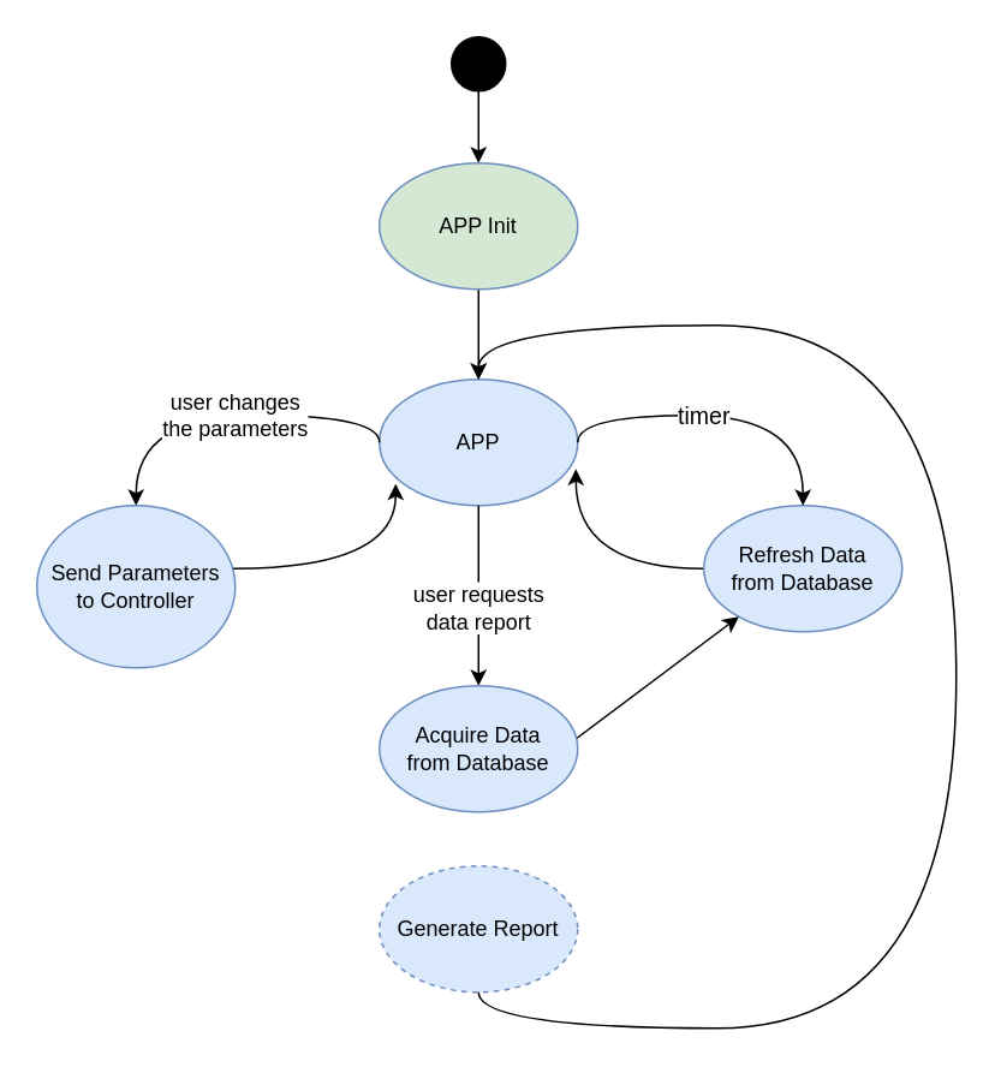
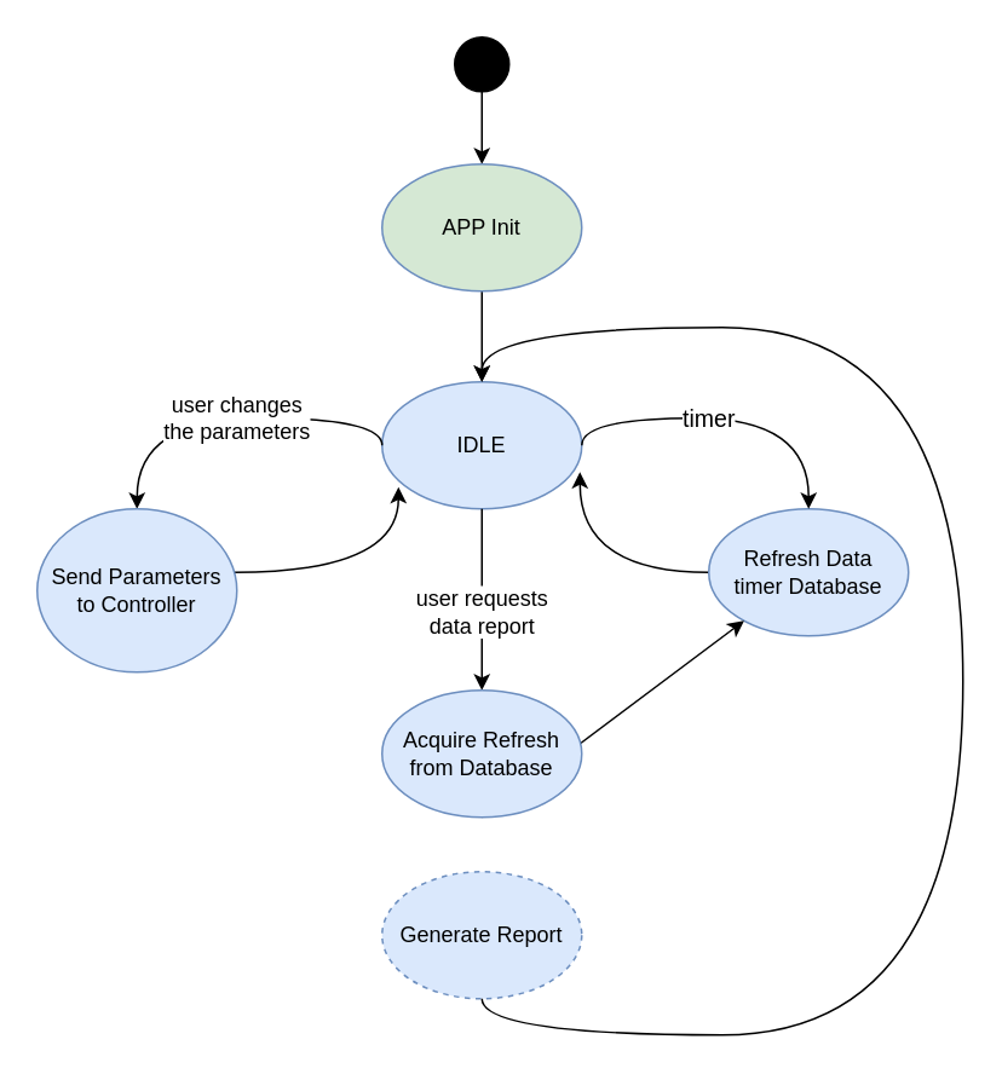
  <mxCell id="0" />
  <mxCell id="1" parent="0" />
  <mxCell id="2" style="edgeStyle=orthogonalEdgeStyle;curved=1;rounded=0;orthogonalLoop=1;jettySize=auto;html=1;entryX=0.5;entryY=0;entryDx=0;entryDy=0;fontSize=12;" edge="1" parent="1" source="3" target="12"><mxGeometry relative="1" as="geometry" /></mxCell>
  <mxCell id="3" value="" style="ellipse;whiteSpace=wrap;html=1;fillColor=#000000;" vertex="1" parent="1"><mxGeometry x="250" y="20" width="30" height="30" as="geometry" /></mxCell>
- <mxCell id="4" value="APP" style="ellipse;whiteSpace=wrap;html=1;fillColor=#dae8fc;strokeColor=#6c8ebf;" vertex="1" parent="1"><mxGeometry x="210" y="210" width="110" height="70" as="geometry" /></mxCell>
+ <mxCell id="4" value="IDLE" style="ellipse;whiteSpace=wrap;html=1;fillColor=#dae8fc;strokeColor=#6c8ebf;" vertex="1" parent="1"><mxGeometry x="210" y="210" width="110" height="70" as="geometry" /></mxCell>
  <mxCell id="5" value="user changes&lt;br style=&quot;font-size: 12px;&quot;&gt;the parameters" style="edgeStyle=orthogonalEdgeStyle;curved=1;rounded=0;orthogonalLoop=1;jettySize=auto;html=1;entryX=0.5;entryY=0;entryDx=0;entryDy=0;exitX=0;exitY=0.5;exitDx=0;exitDy=0;fontSize=12;" edge="1" parent="1" source="4" target="7"><mxGeometry x="-0.055" relative="1" as="geometry"><Array as="points"><mxPoint x="210" y="230" /><mxPoint x="75" y="230" /></Array><mxPoint as="offset" /><mxPoint x="180" y="240" as="sourcePoint" /><mxPoint x="100" y="330" as="targetPoint" /></mxGeometry></mxCell>
  <mxCell id="6" style="edgeStyle=orthogonalEdgeStyle;curved=1;rounded=0;orthogonalLoop=1;jettySize=auto;html=1;entryX=0.082;entryY=0.828;entryDx=0;entryDy=0;entryPerimeter=0;" edge="1" parent="1" source="7" target="4"><mxGeometry relative="1" as="geometry"><mxPoint x="210" y="260" as="targetPoint" /><Array as="points"><mxPoint x="219" y="315" /></Array></mxGeometry></mxCell>
  <mxCell id="7" value="Send Parameters&lt;br&gt;to Controller" style="ellipse;whiteSpace=wrap;html=1;fillColor=#dae8fc;strokeColor=#6c8ebf;" vertex="1" parent="1"><mxGeometry x="20" y="280" width="110" height="90" as="geometry" /></mxCell>
  <mxCell id="8" style="edgeStyle=orthogonalEdgeStyle;curved=1;rounded=0;orthogonalLoop=1;jettySize=auto;html=1;exitX=0;exitY=0.5;exitDx=0;exitDy=0;fontSize=12;entryX=0.991;entryY=0.71;entryDx=0;entryDy=0;entryPerimeter=0;" edge="1" parent="1" source="9" target="4"><mxGeometry relative="1" as="geometry"><mxPoint x="320" y="260" as="targetPoint" /><Array as="points"><mxPoint x="319" y="315" /></Array></mxGeometry></mxCell>
- <mxCell id="9" value="Refresh Data&lt;br&gt;from Database" style="ellipse;whiteSpace=wrap;html=1;fillColor=#dae8fc;strokeColor=#6c8ebf;" vertex="1" parent="1"><mxGeometry x="390" y="280" width="110" height="70" as="geometry" /></mxCell>
+ <mxCell id="9" value="Refresh Data&lt;br&gt;timer Database" style="ellipse;whiteSpace=wrap;html=1;fillColor=#dae8fc;strokeColor=#6c8ebf;" vertex="1" parent="1"><mxGeometry x="390" y="280" width="110" height="70" as="geometry" /></mxCell>
  <mxCell id="10" value="timer" style="edgeStyle=orthogonalEdgeStyle;curved=1;rounded=0;orthogonalLoop=1;jettySize=auto;html=1;entryX=0.5;entryY=0;entryDx=0;entryDy=0;exitX=1;exitY=0.5;exitDx=0;exitDy=0;fontSize=13;" edge="1" parent="1" source="4" target="9"><mxGeometry x="-0.106" relative="1" as="geometry"><Array as="points"><mxPoint x="320" y="230" /><mxPoint x="445" y="230" /></Array><mxPoint as="offset" /><mxPoint x="365" y="365" as="sourcePoint" /><mxPoint x="230" y="400" as="targetPoint" /></mxGeometry></mxCell>
  <mxCell id="11" style="edgeStyle=orthogonalEdgeStyle;curved=1;rounded=0;orthogonalLoop=1;jettySize=auto;html=1;entryX=0.5;entryY=0;entryDx=0;entryDy=0;fontSize=12;" edge="1" parent="1" source="12" target="4"><mxGeometry relative="1" as="geometry" /></mxCell>
  <mxCell id="12" value="APP Init" style="ellipse;whiteSpace=wrap;html=1;fillColor=#d5e8d4;strokeColor=#6c8ebf;" vertex="1" parent="1"><mxGeometry x="210" y="90" width="110" height="70" as="geometry" /></mxCell>
  <mxCell id="13" value="user requests&lt;br style=&quot;font-size: 12px&quot;&gt;data report" style="rounded=0;orthogonalLoop=1;jettySize=auto;html=1;exitX=0.5;exitY=1;exitDx=0;exitDy=0;fontSize=12;entryX=0.5;entryY=0;entryDx=0;entryDy=0;" edge="1" parent="1" source="4" target="15"><mxGeometry x="0.111" relative="1" as="geometry"><mxPoint y="1" as="offset" /><mxPoint x="311" y="414.97" as="sourcePoint" /><mxPoint x="265" y="370" as="targetPoint" /></mxGeometry></mxCell>
  <mxCell id="14" style="edgeStyle=none;rounded=0;orthogonalLoop=1;jettySize=auto;html=1;exitX=0.5;exitY=1;exitDx=0;exitDy=0;fontSize=12;" edge="1" parent="1" source="15" target="9"><mxGeometry relative="1" as="geometry" /></mxCell>
- <mxCell id="15" value="Acquire Data&lt;br&gt;from Database" style="ellipse;whiteSpace=wrap;html=1;fillColor=#dae8fc;strokeColor=#6c8ebf;" vertex="1" parent="1"><mxGeometry x="210" y="380" width="110" height="70" as="geometry" /></mxCell>
+ <mxCell id="15" value="Acquire Refresh&lt;br&gt;from Database" style="ellipse;whiteSpace=wrap;html=1;fillColor=#dae8fc;strokeColor=#6c8ebf;" vertex="1" parent="1"><mxGeometry x="210" y="380" width="110" height="70" as="geometry" /></mxCell>
  <mxCell id="16" value="Generate Report" style="ellipse;whiteSpace=wrap;html=1;fillColor=#dae8fc;strokeColor=#6c8ebf;dashed=1;" vertex="1" parent="1"><mxGeometry x="210" y="480" width="110" height="70" as="geometry" /></mxCell>
  <mxCell id="17" style="edgeStyle=orthogonalEdgeStyle;curved=1;rounded=0;orthogonalLoop=1;jettySize=auto;html=1;entryX=0.5;entryY=0;entryDx=0;entryDy=0;exitX=0.5;exitY=1;exitDx=0;exitDy=0;" edge="1" parent="1" source="16" target="4"><mxGeometry relative="1" as="geometry"><mxPoint x="140" y="325" as="sourcePoint" /><mxPoint x="229.02" y="277.96" as="targetPoint" /><Array as="points"><mxPoint x="265" y="570" /><mxPoint x="530" y="570" /><mxPoint x="530" y="180" /><mxPoint x="265" y="180" /></Array></mxGeometry></mxCell>
